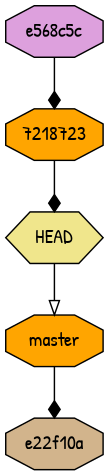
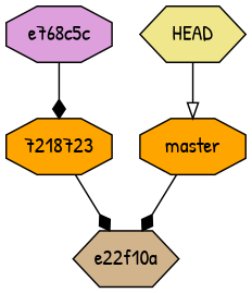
  digraph {
    fontname="Patrick Hand"
    node [fillcolor=orange fixedsize=true fontname="Patrick Hand" shape=octagon style=filled]
    edge [arrowhead=diamond fontname="Patrick Hand"]
-   n1 [fillcolor=tan label=e22f10a width=0.95]
+   n1 [fillcolor=tan label=e22f10a shape=hexagon width=0.95]
    n2 [label=7218723 width=0.95]
-   n3 [fillcolor=plum label=e568c5c width=0.95]
+   n3 [fillcolor=plum label=e768c5c width=0.95]
    n4 [label=master width=0.95]
    n5 [fillcolor=khaki label=HEAD shape=hexagon width=0.95]
-   n2 -> n5
+   n2 -> n1
    n3 -> n2
    n4 -> n1
    n5 -> n4 [arrowhead=onormal]
  }
